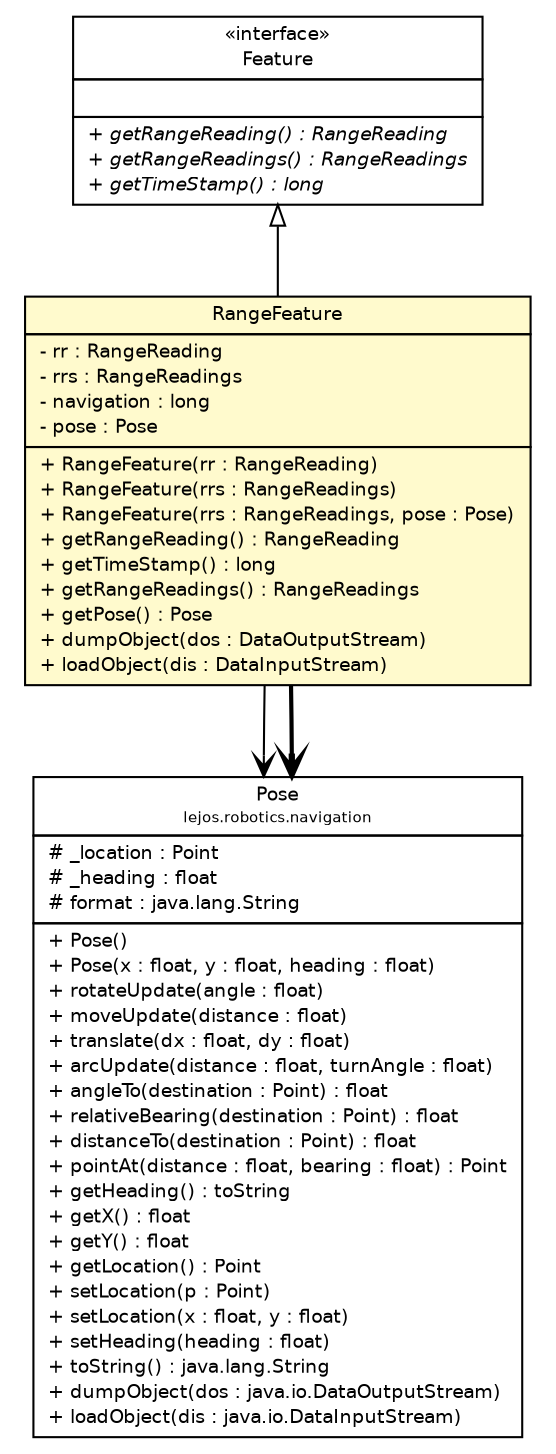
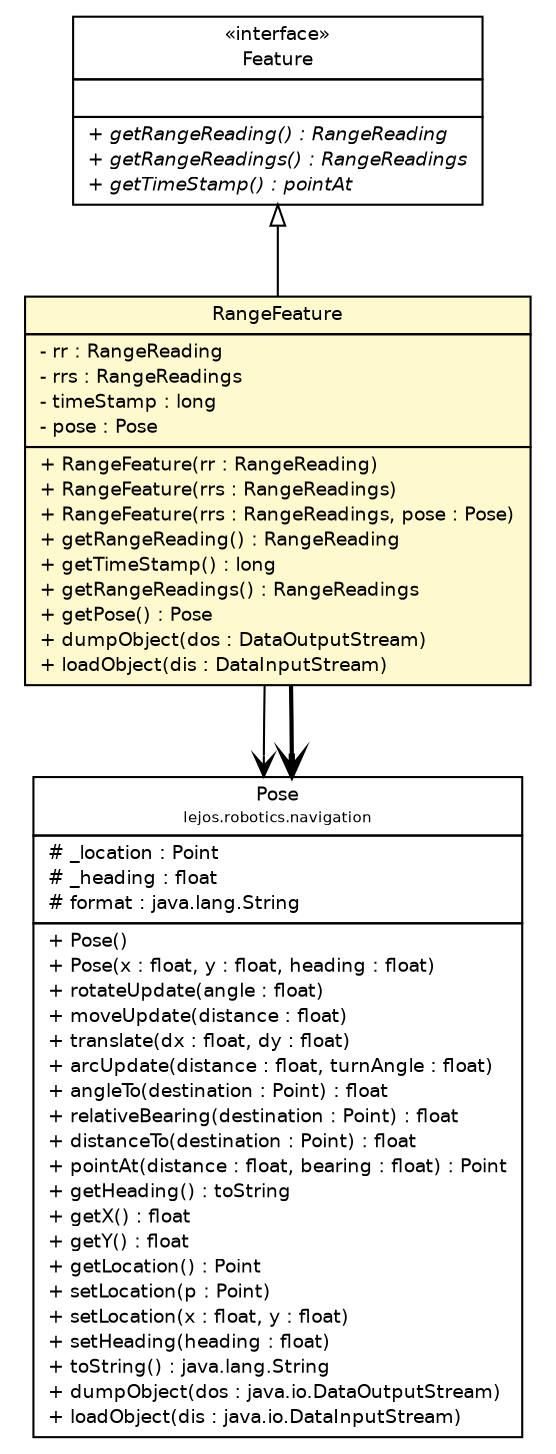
  digraph {
    nodesep=0.25
    ranksep=0.5
    node [fontcolor=black fontname=Helvetica fontsize=9.0 shape=plaintext]
    edge [fontname=Helvetica fontsize=10.0 headport=p labelfontname=Helvetica labelfontsize=10 style=solid tailport=p arrowhead=open color=black fontcolor=black]
    n1 [label=<<table title="lejos.robotics.navigation.Pose" border="0" cellborder="1" cellspacing="0" cellpadding="2" port="p" href="../navigation/Pose.html"> 		<tr><td><table border="0" cellspacing="0" cellpadding="1"> <tr><td align="center" balign="center"> Pose </td></tr> <tr><td align="center" balign="center"><font point-size="7.0"> lejos.robotics.navigation </font></td></tr> 		</table></td></tr> 		<tr><td><table border="0" cellspacing="0" cellpadding="1"> <tr><td align="left" balign="left"> # _location : Point </td></tr> <tr><td align="left" balign="left"> # _heading : float </td></tr> <tr><td align="left" balign="left"> # format : java.lang.String </td></tr> 		</table></td></tr> 		<tr><td><table border="0" cellspacing="0" cellpadding="1"> <tr><td align="left" balign="left"> + Pose() </td></tr> <tr><td align="left" balign="left"> + Pose(x : float, y : float, heading : float) </td></tr> <tr><td align="left" balign="left"> + rotateUpdate(angle : float) </td></tr> <tr><td align="left" balign="left"> + moveUpdate(distance : float) </td></tr> <tr><td align="left" balign="left"> + translate(dx : float, dy : float) </td></tr> <tr><td align="left" balign="left"> + arcUpdate(distance : float, turnAngle : float) </td></tr> <tr><td align="left" balign="left"> + angleTo(destination : Point) : float </td></tr> <tr><td align="left" balign="left"> + relativeBearing(destination : Point) : float </td></tr> <tr><td align="left" balign="left"> + distanceTo(destination : Point) : float </td></tr> <tr><td align="left" balign="left"> + pointAt(distance : float, bearing : float) : Point </td></tr> <tr><td align="left" balign="left"> + getHeading() : toString </td></tr> <tr><td align="left" balign="left"> + getX() : float </td></tr> <tr><td align="left" balign="left"> + getY() : float </td></tr> <tr><td align="left" balign="left"> + getLocation() : Point </td></tr> <tr><td align="left" balign="left"> + setLocation(p : Point) </td></tr> <tr><td align="left" balign="left"> + setLocation(x : float, y : float) </td></tr> <tr><td align="left" balign="left"> + setHeading(heading : float) </td></tr> <tr><td align="left" balign="left"> + toString() : java.lang.String </td></tr> <tr><td align="left" balign="left"> + dumpObject(dos : java.io.DataOutputStream) </td></tr> <tr><td align="left" balign="left"> + loadObject(dis : java.io.DataInputStream) </td></tr> 		</table></td></tr> 		</table>>]
-   n2 [label=<<table title="lejos.robotics.objectdetection.Feature" border="0" cellborder="1" cellspacing="0" cellpadding="2" port="p" href="./Feature.html"> 		<tr><td><table border="0" cellspacing="0" cellpadding="1"> <tr><td align="center" balign="center"> &#171;interface&#187; </td></tr> <tr><td align="center" balign="center"> Feature </td></tr> 		</table></td></tr> 		<tr><td><table border="0" cellspacing="0" cellpadding="1"> <tr><td align="left" balign="left">  </td></tr> 		</table></td></tr> 		<tr><td><table border="0" cellspacing="0" cellpadding="1"> <tr><td align="left" balign="left"><font face="Helvetica-Oblique" point-size="9.0"> + getRangeReading() : RangeReading </font></td></tr> <tr><td align="left" balign="left"><font face="Helvetica-Oblique" point-size="9.0"> + getRangeReadings() : RangeReadings </font></td></tr> <tr><td align="left" balign="left"><font face="Helvetica-Oblique" point-size="9.0"> + getTimeStamp() : long </font></td></tr> 		</table></td></tr> 		</table>>]
-   n3 [label=<<table title="lejos.robotics.objectdetection.RangeFeature" border="0" cellborder="1" cellspacing="0" cellpadding="2" port="p" bgcolor="lemonChiffon" href="./RangeFeature.html"> 		<tr><td><table border="0" cellspacing="0" cellpadding="1"> <tr><td align="center" balign="center"> RangeFeature </td></tr> 		</table></td></tr> 		<tr><td><table border="0" cellspacing="0" cellpadding="1"> <tr><td align="left" balign="left"> - rr : RangeReading </td></tr> <tr><td align="left" balign="left"> - rrs : RangeReadings </td></tr> <tr><td align="left" balign="left"> - navigation : long </td></tr> <tr><td align="left" balign="left"> - pose : Pose </td></tr> 		</table></td></tr> 		<tr><td><table border="0" cellspacing="0" cellpadding="1"> <tr><td align="left" balign="left"> + RangeFeature(rr : RangeReading) </td></tr> <tr><td align="left" balign="left"> + RangeFeature(rrs : RangeReadings) </td></tr> <tr><td align="left" balign="left"> + RangeFeature(rrs : RangeReadings, pose : Pose) </td></tr> <tr><td align="left" balign="left"> + getRangeReading() : RangeReading </td></tr> <tr><td align="left" balign="left"> + getTimeStamp() : long </td></tr> <tr><td align="left" balign="left"> + getRangeReadings() : RangeReadings </td></tr> <tr><td align="left" balign="left"> + getPose() : Pose </td></tr> <tr><td align="left" balign="left"> + dumpObject(dos : DataOutputStream) </td></tr> <tr><td align="left" balign="left"> + loadObject(dis : DataInputStream) </td></tr> 		</table></td></tr> 		</table>>]
+   n2 [label=<<table title="lejos.robotics.objectdetection.Feature" border="0" cellborder="1" cellspacing="0" cellpadding="2" port="p" href="./Feature.html"> 		<tr><td><table border="0" cellspacing="0" cellpadding="1"> <tr><td align="center" balign="center"> &#171;interface&#187; </td></tr> <tr><td align="center" balign="center"> Feature </td></tr> 		</table></td></tr> 		<tr><td><table border="0" cellspacing="0" cellpadding="1"> <tr><td align="left" balign="left">  </td></tr> 		</table></td></tr> 		<tr><td><table border="0" cellspacing="0" cellpadding="1"> <tr><td align="left" balign="left"><font face="Helvetica-Oblique" point-size="9.0"> + getRangeReading() : RangeReading </font></td></tr> <tr><td align="left" balign="left"><font face="Helvetica-Oblique" point-size="9.0"> + getRangeReadings() : RangeReadings </font></td></tr> <tr><td align="left" balign="left"><font face="Helvetica-Oblique" point-size="9.0"> + getTimeStamp() : pointAt </font></td></tr> 		</table></td></tr> 		</table>>]
+   n3 [label=<<table title="lejos.robotics.objectdetection.RangeFeature" border="0" cellborder="1" cellspacing="0" cellpadding="2" port="p" bgcolor="lemonChiffon" href="./RangeFeature.html"> 		<tr><td><table border="0" cellspacing="0" cellpadding="1"> <tr><td align="center" balign="center"> RangeFeature </td></tr> 		</table></td></tr> 		<tr><td><table border="0" cellspacing="0" cellpadding="1"> <tr><td align="left" balign="left"> - rr : RangeReading </td></tr> <tr><td align="left" balign="left"> - rrs : RangeReadings </td></tr> <tr><td align="left" balign="left"> - timeStamp : long </td></tr> <tr><td align="left" balign="left"> - pose : Pose </td></tr> 		</table></td></tr> 		<tr><td><table border="0" cellspacing="0" cellpadding="1"> <tr><td align="left" balign="left"> + RangeFeature(rr : RangeReading) </td></tr> <tr><td align="left" balign="left"> + RangeFeature(rrs : RangeReadings) </td></tr> <tr><td align="left" balign="left"> + RangeFeature(rrs : RangeReadings, pose : Pose) </td></tr> <tr><td align="left" balign="left"> + getRangeReading() : RangeReading </td></tr> <tr><td align="left" balign="left"> + getTimeStamp() : long </td></tr> <tr><td align="left" balign="left"> + getRangeReadings() : RangeReadings </td></tr> <tr><td align="left" balign="left"> + getPose() : Pose </td></tr> <tr><td align="left" balign="left"> + dumpObject(dos : DataOutputStream) </td></tr> <tr><td align="left" balign="left"> + loadObject(dis : DataInputStream) </td></tr> 		</table></td></tr> 		</table>>]
    n2 -> n3 [arrowtail=empty dir=back fontsize=10 arrowhead="" color="" fontcolor=""]
    n3 -> n1
    n3 -> n1 [style=bold]
  }
